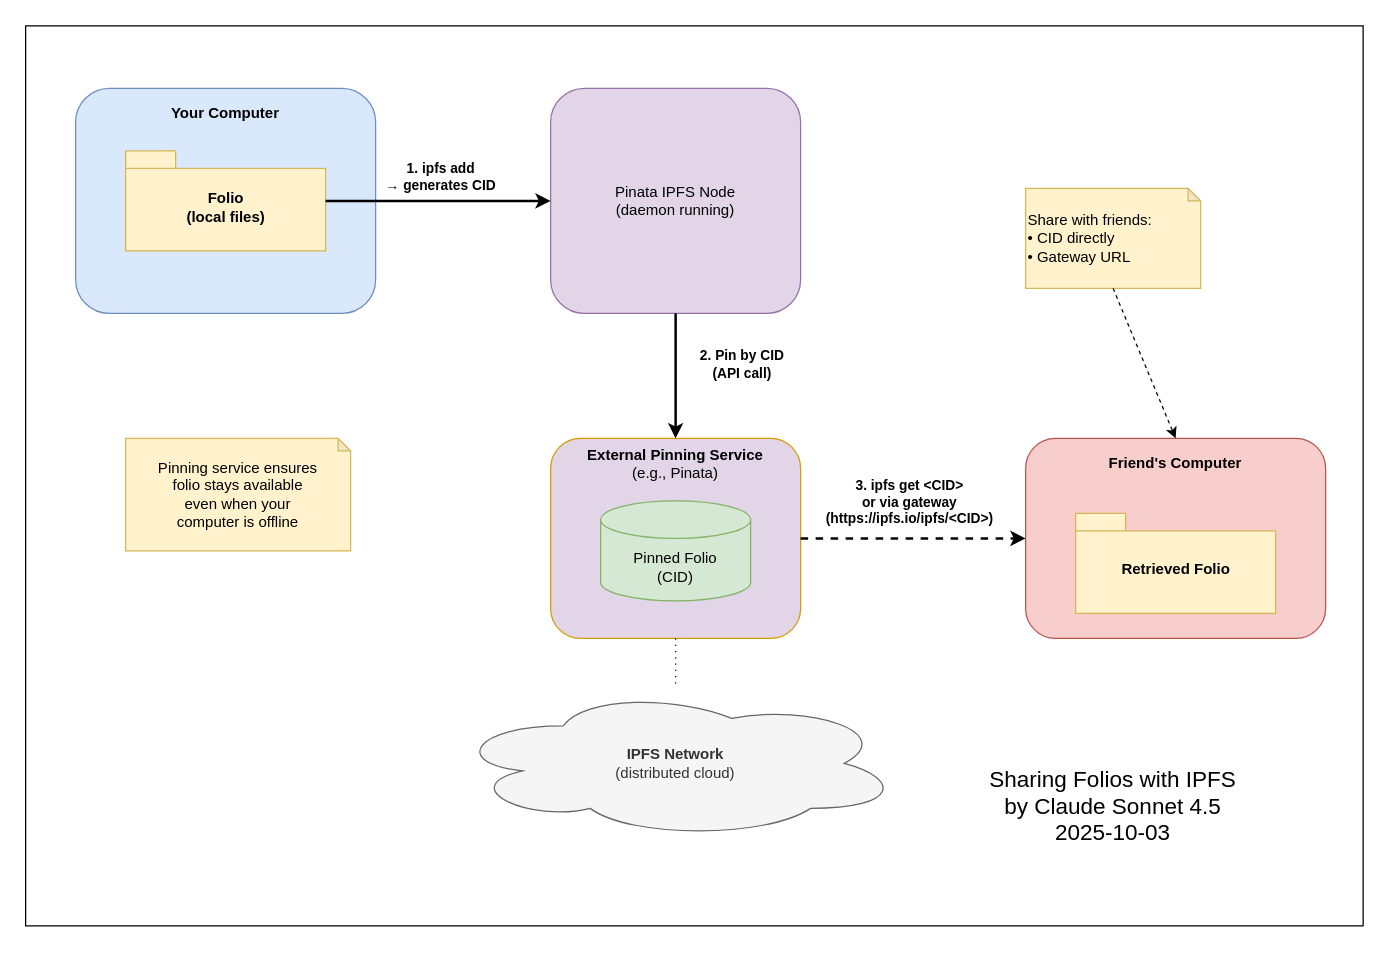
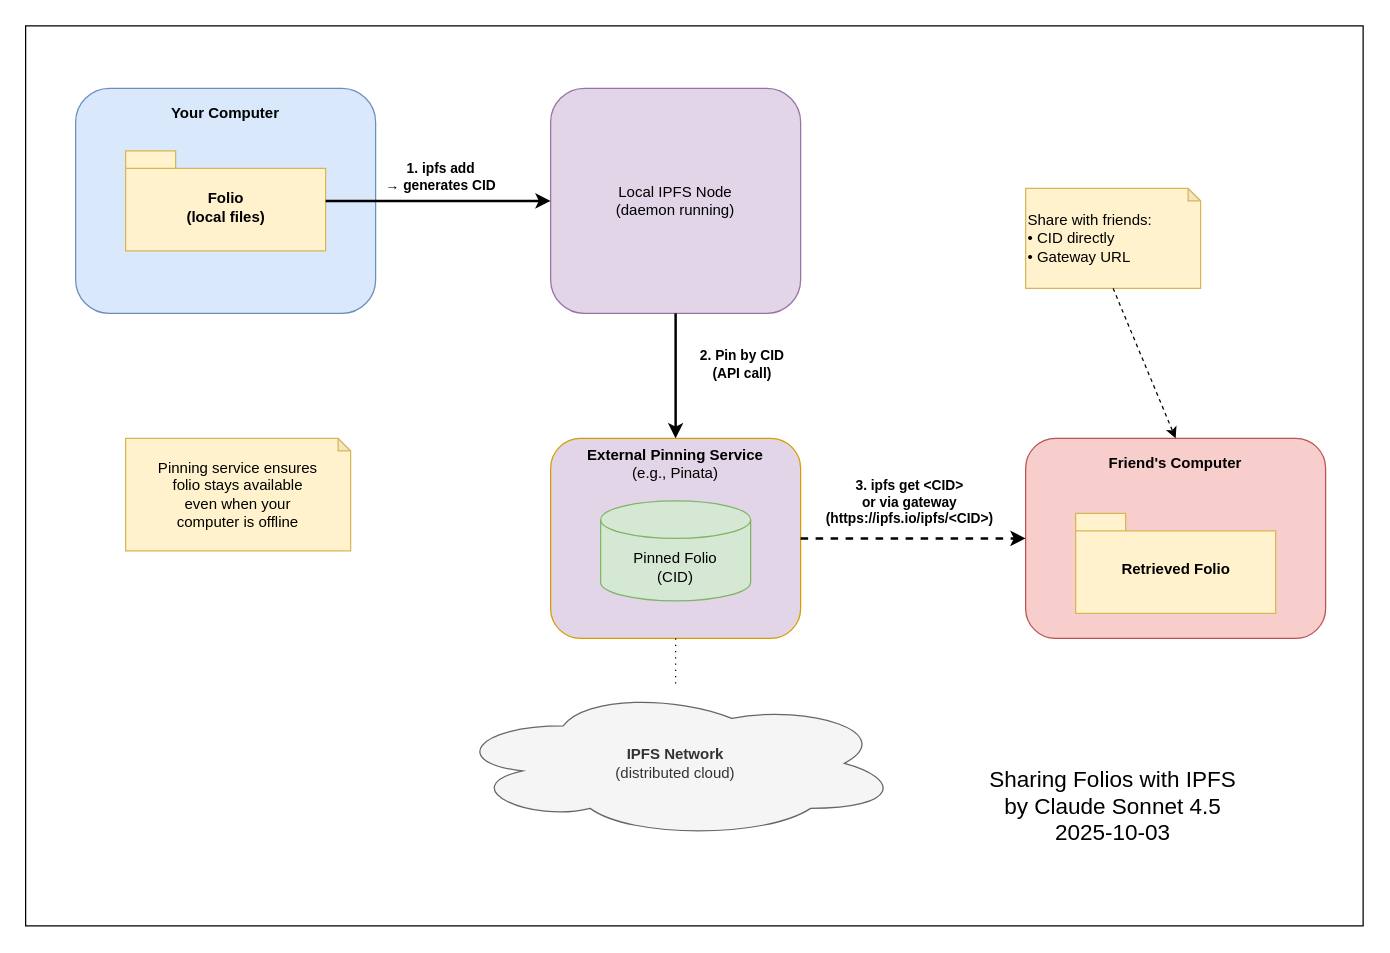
  <mxCell id="0" />
  <mxCell id="1" parent="0" />
  <mxCell id="2" value="" style="rounded=0;whiteSpace=wrap;html=1;" vertex="1" parent="1"><mxGeometry x="20" y="20" width="1070" height="720" as="geometry" /></mxCell>
  <mxCell id="3" value="" style="rounded=1;whiteSpace=wrap;html=1;fillColor=#dae8fc;strokeColor=#6c8ebf;verticalAlign=top;" parent="1" vertex="1"><mxGeometry x="60" y="70" width="240" height="180" as="geometry" /></mxCell>
  <mxCell id="4" value="&lt;b&gt;Your Computer&lt;/b&gt;" style="text;html=1;align=center;verticalAlign=middle;whiteSpace=wrap;rounded=0;" parent="1" vertex="1"><mxGeometry x="60" y="75" width="240" height="30" as="geometry" /></mxCell>
  <mxCell id="5" value="Folio&lt;br&gt;(local files)" style="shape=folder;fontStyle=1;spacingTop=10;tabWidth=40;tabHeight=14;tabPosition=left;html=1;fillColor=#fff2cc;strokeColor=#d6b656;" parent="1" vertex="1"><mxGeometry x="100" y="120" width="160" height="80" as="geometry" /></mxCell>
- <mxCell id="6" value="Pinata IPFS Node&lt;br&gt;(daemon running)" style="rounded=1;whiteSpace=wrap;html=1;fillColor=#e1d5e7;strokeColor=#9673a6;" parent="1" vertex="1"><mxGeometry x="440" y="70" width="200" height="180" as="geometry" /></mxCell>
+ <mxCell id="6" value="Local IPFS Node&lt;br&gt;(daemon running)" style="rounded=1;whiteSpace=wrap;html=1;fillColor=#e1d5e7;strokeColor=#9673a6;" parent="1" vertex="1"><mxGeometry x="440" y="70" width="200" height="180" as="geometry" /></mxCell>
  <mxCell id="7" value="" style="endArrow=classic;html=1;rounded=0;exitX=1;exitY=0.5;exitDx=0;exitDy=0;entryX=0;entryY=0.5;entryDx=0;entryDy=0;strokeWidth=2;" parent="1" source="5" target="6" edge="1"><mxGeometry width="50" height="50" relative="1" as="geometry"><mxPoint x="380" y="350" as="sourcePoint" /><mxPoint x="430" y="300" as="targetPoint" /></mxGeometry></mxCell>
  <mxCell id="8" value="1. ipfs add&lt;br&gt;→ generates CID" style="edgeLabel;html=1;align=center;verticalAlign=middle;resizable=0;points=[];fontStyle=1" parent="7" vertex="1" connectable="0"><mxGeometry x="-0.1" y="2" relative="1" as="geometry"><mxPoint x="10" y="-18" as="offset" /></mxGeometry></mxCell>
  <mxCell id="9" value="&lt;b&gt;External Pinning Service&lt;/b&gt;&lt;br&gt;(e.g., Pinata)" style="rounded=1;whiteSpace=wrap;html=1;fillColor=#e1d5e7;strokeColor=#d79b00;verticalAlign=top;" parent="1" vertex="1"><mxGeometry x="440" y="350" width="200" height="160" as="geometry" /></mxCell>
  <mxCell id="10" value="" style="endArrow=classic;html=1;rounded=0;exitX=0.5;exitY=1;exitDx=0;exitDy=0;entryX=0.5;entryY=0;entryDx=0;entryDy=0;strokeWidth=2;" parent="1" source="6" target="9" edge="1"><mxGeometry width="50" height="50" relative="1" as="geometry"><mxPoint x="380" y="350" as="sourcePoint" /><mxPoint x="430" y="300" as="targetPoint" /></mxGeometry></mxCell>
  <mxCell id="11" value="2. Pin by CID&lt;br&gt;(API call)" style="edgeLabel;html=1;align=center;verticalAlign=middle;resizable=0;points=[];fontStyle=1" parent="10" vertex="1" connectable="0"><mxGeometry x="-0.1" y="2" relative="1" as="geometry"><mxPoint x="50" y="-5" as="offset" /></mxGeometry></mxCell>
  <mxCell id="12" value="Pinned Folio&lt;br&gt;(CID)" style="shape=cylinder3;whiteSpace=wrap;html=1;boundedLbl=1;backgroundOutline=1;size=15;fillColor=#d5e8d4;strokeColor=#82b366;" parent="1" vertex="1"><mxGeometry x="480" y="400" width="120" height="80" as="geometry" /></mxCell>
  <mxCell id="13" value="" style="rounded=1;whiteSpace=wrap;html=1;fillColor=#f8cecc;strokeColor=#b85450;verticalAlign=top;" parent="1" vertex="1"><mxGeometry x="820" y="350" width="240" height="160" as="geometry" /></mxCell>
  <mxCell id="14" value="&lt;b&gt;Friend's Computer&lt;/b&gt;" style="text;html=1;align=center;verticalAlign=middle;whiteSpace=wrap;rounded=0;" parent="1" vertex="1"><mxGeometry x="820" y="355" width="240" height="30" as="geometry" /></mxCell>
  <mxCell id="15" value="Retrieved Folio" style="shape=folder;fontStyle=1;spacingTop=10;tabWidth=40;tabHeight=14;tabPosition=left;html=1;fillColor=#fff2cc;strokeColor=#d6b656;" parent="1" vertex="1"><mxGeometry x="860" y="410" width="160" height="80" as="geometry" /></mxCell>
  <mxCell id="16" value="" style="endArrow=classic;html=1;rounded=0;exitX=1;exitY=0.5;exitDx=0;exitDy=0;entryX=0;entryY=0.5;entryDx=0;entryDy=0;strokeWidth=2;dashed=1;" parent="1" source="9" target="13" edge="1"><mxGeometry width="50" height="50" relative="1" as="geometry"><mxPoint x="380" y="350" as="sourcePoint" /><mxPoint x="430" y="300" as="targetPoint" /></mxGeometry></mxCell>
  <mxCell id="17" value="3. ipfs get &amp;lt;CID&amp;gt;&lt;br&gt;or via gateway&lt;br&gt;(https://ipfs.io/ipfs/&amp;lt;CID&amp;gt;)" style="edgeLabel;html=1;align=center;verticalAlign=middle;resizable=0;points=[];fontStyle=1" parent="16" vertex="1" connectable="0"><mxGeometry x="-0.1" y="2" relative="1" as="geometry"><mxPoint x="5" y="-28" as="offset" /></mxGeometry></mxCell>
  <mxCell id="18" value="&lt;b&gt;IPFS Network&lt;/b&gt;&lt;br&gt;(distributed cloud)" style="ellipse;shape=cloud;whiteSpace=wrap;html=1;fillColor=#f5f5f5;strokeColor=#666666;fontColor=#333333;" parent="1" vertex="1"><mxGeometry x="360" y="550" width="360" height="120" as="geometry" /></mxCell>
  <mxCell id="19" value="" style="endArrow=none;html=1;rounded=0;exitX=0.5;exitY=1;exitDx=0;exitDy=0;entryX=0.5;entryY=0;entryDx=0;entryDy=0;strokeWidth=1;dashed=1;dashPattern=1 4;" parent="1" source="9" target="18" edge="1"><mxGeometry width="50" height="50" relative="1" as="geometry"><mxPoint x="380" y="450" as="sourcePoint" /><mxPoint x="430" y="400" as="targetPoint" /></mxGeometry></mxCell>
  <mxCell id="20" value="Pinning service ensures&lt;br&gt;folio stays available&lt;br&gt;even when your&lt;br&gt;computer is offline" style="shape=note;whiteSpace=wrap;html=1;backgroundOutline=1;darkOpacity=0.05;fillColor=#fff2cc;strokeColor=#d6b656;size=10;" parent="1" vertex="1"><mxGeometry x="100" y="350" width="180" height="90" as="geometry" /></mxCell>
  <mxCell id="21" value="Share with friends:&lt;br&gt;• CID directly&lt;br&gt;• Gateway URL" style="shape=note;whiteSpace=wrap;html=1;backgroundOutline=1;darkOpacity=0.05;fillColor=#fff2cc;strokeColor=#d6b656;size=10;align=left;" parent="1" vertex="1"><mxGeometry x="820" y="150" width="140" height="80" as="geometry" /></mxCell>
  <mxCell id="22" value="" style="endArrow=classic;html=1;rounded=0;exitX=0.5;exitY=1;exitDx=0;exitDy=0;exitPerimeter=0;entryX=0.5;entryY=0;entryDx=0;entryDy=0;strokeWidth=1;dashed=1;" parent="1" source="21" target="13" edge="1"><mxGeometry width="50" height="50" relative="1" as="geometry"><mxPoint x="780" y="300" as="sourcePoint" /><mxPoint x="830" y="250" as="targetPoint" /></mxGeometry></mxCell>
  <mxCell id="23" value="&lt;font&gt;Sharing Folios with IPFS&lt;br&gt;by Claude Sonnet 4.5&lt;/font&gt;&lt;div&gt;&lt;font&gt;2025-10-03&lt;/font&gt;&lt;/div&gt;" style="text;html=1;align=center;verticalAlign=middle;whiteSpace=wrap;rounded=0;fontSize=18;" vertex="1" parent="1"><mxGeometry x="750" y="600" width="280" height="90" as="geometry" /></mxCell>
